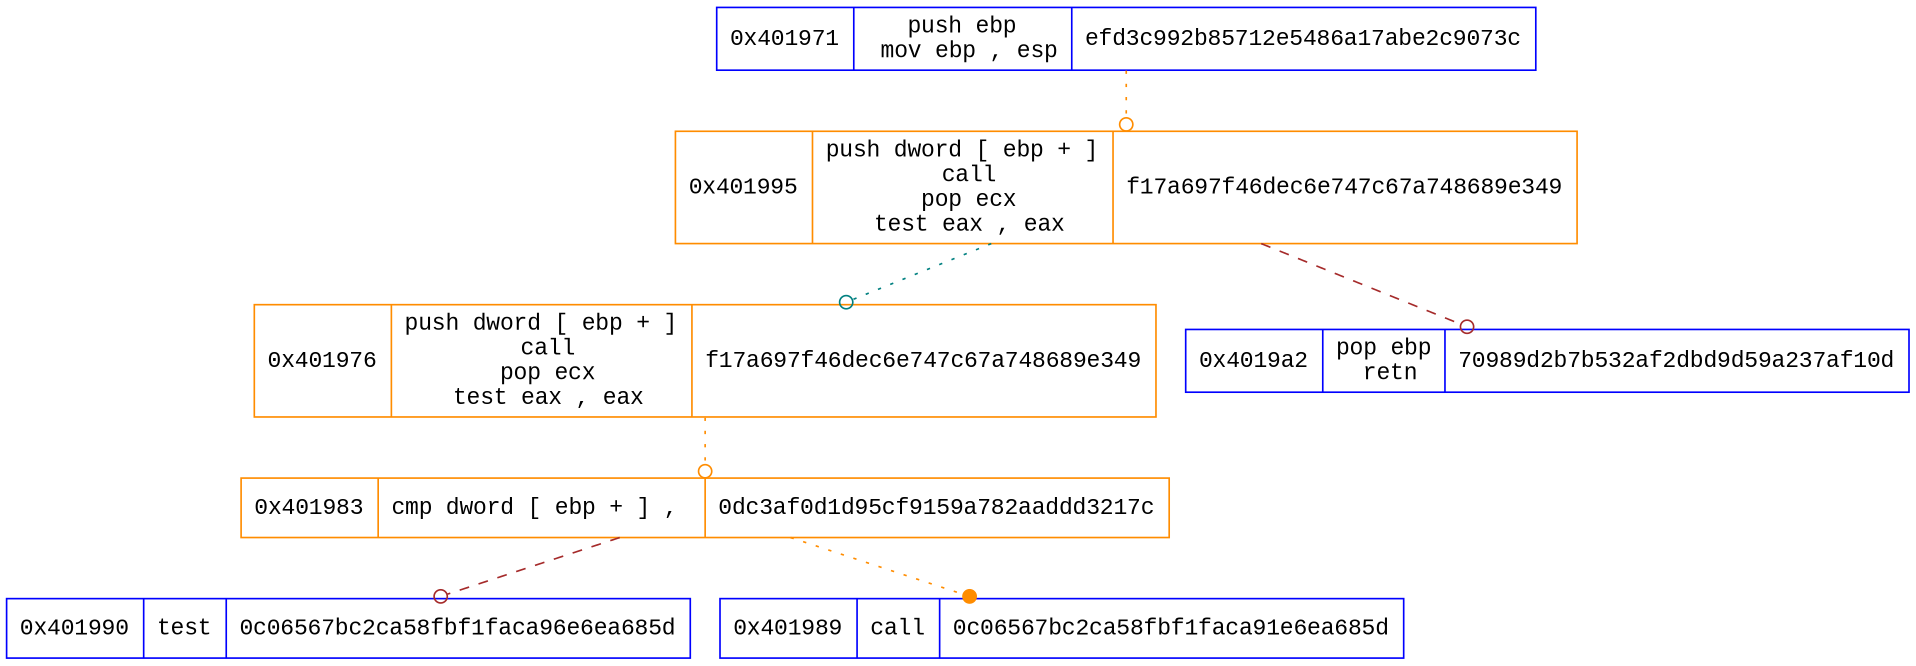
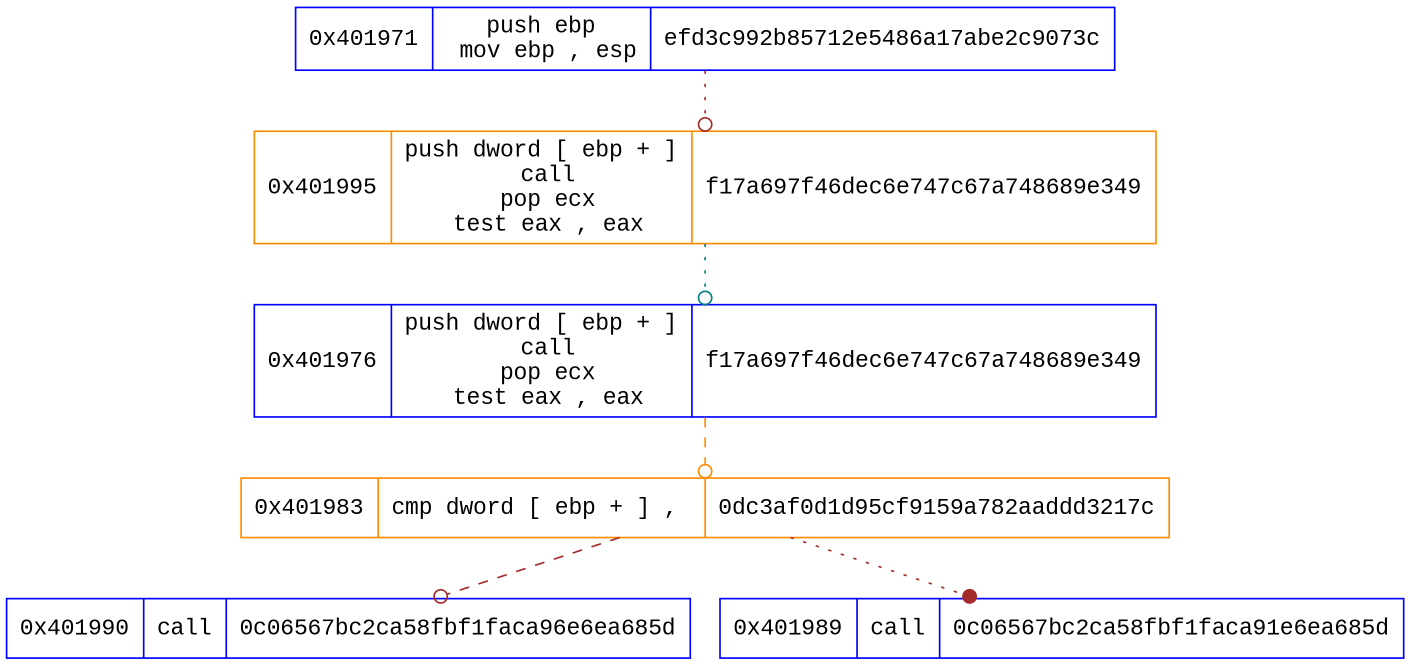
  digraph {
    fontname="Liberation Mono"
    node [color=blue fontname="Liberation Mono" shape=record]
    edge [arrowhead=odot color=brown fontname="Liberation Mono" style=dotted]
    n1 [label="0x401971|  push ebp\n mov ebp ,  esp\n| efd3c992b85712e5486a17abe2c9073c"]
    n2 [color=darkorange label="0x401995|  push dword  [ ebp + ]\n call\n pop ecx\n test eax ,  eax\n| f17a697f46dec6e747c67a748689e349"]
-   n3 [color=darkorange label="0x401976|  push dword  [ ebp + ]\n call\n pop ecx\n test eax ,  eax\n| f17a697f46dec6e747c67a748689e349"]
-   n4 [label="0x4019a2|  pop ebp\n retn\n| 70989d2b7b532af2dbd9d59a237af10d"]
+   n3 [label="0x401976|  push dword  [ ebp + ]\n call\n pop ecx\n test eax ,  eax\n| f17a697f46dec6e747c67a748689e349"]
    n5 [color=darkorange label="0x401983|  cmp dword  [ ebp + ] , \n| 0dc3af0d1d95cf9159a782aaddd3217c"]
-   n6 [label="0x401990|  test\n| 0c06567bc2ca58fbf1faca96e6ea685d"]
+   n6 [label="0x401990|  call\n| 0c06567bc2ca58fbf1faca96e6ea685d"]
    n7 [label="0x401989|  call\n| 0c06567bc2ca58fbf1faca91e6ea685d"]
-   n1 -> n2 [color=darkorange]
+   n1 -> n2
    n2 -> n3 [color=teal]
-   n2 -> n4 [style=dashed]
-   n3 -> n5 [color=darkorange]
+   n3 -> n5 [color=darkorange style=dashed]
    n5 -> n6 [style=dashed]
-   n5 -> n7 [arrowhead=dot color=darkorange]
+   n5 -> n7 [arrowhead=dot]
  }
